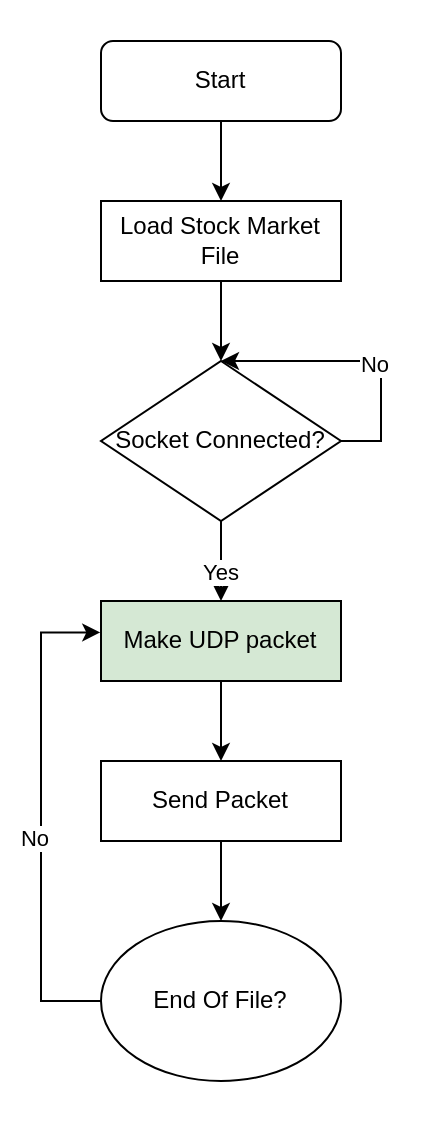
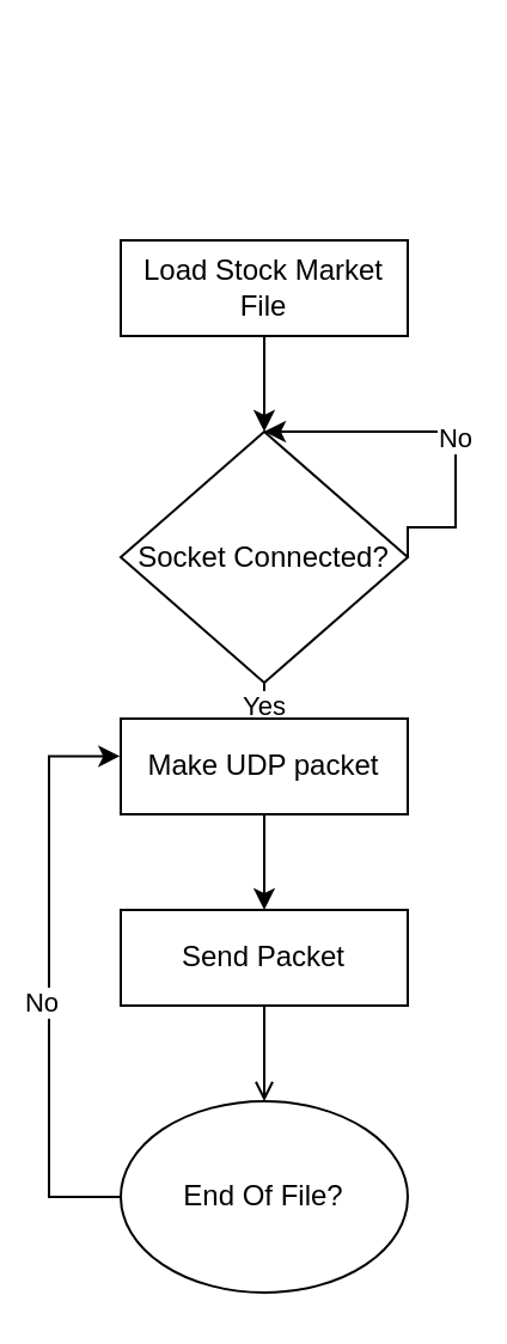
  <mxCell id="0" />
  <mxCell id="1" parent="0" />
- <mxCell id="2" style="edgeStyle=orthogonalEdgeStyle;rounded=0;orthogonalLoop=1;jettySize=auto;html=1;exitX=0.5;exitY=1;exitDx=0;exitDy=0;entryX=0.5;entryY=0;entryDx=0;entryDy=0;" edge="1" parent="1" source="3" target="5"><mxGeometry relative="1" as="geometry" /></mxCell>
- <mxCell id="3" value="Start" style="rounded=1;whiteSpace=wrap;html=1;fontSize=12;glass=0;strokeWidth=1;shadow=0;" parent="1" vertex="1"><mxGeometry x="50" y="20" width="120" height="40" as="geometry" /></mxCell>
  <mxCell id="4" style="edgeStyle=orthogonalEdgeStyle;rounded=0;orthogonalLoop=1;jettySize=auto;html=1;exitX=0.5;exitY=1;exitDx=0;exitDy=0;entryX=0.5;entryY=0;entryDx=0;entryDy=0;" edge="1" parent="1" source="5" target="8"><mxGeometry relative="1" as="geometry" /></mxCell>
  <mxCell id="5" value="&lt;span&gt;Load Stock Market File&lt;/span&gt;" style="rounded=0;whiteSpace=wrap;html=1;" vertex="1" parent="1"><mxGeometry x="50" y="100" width="120" height="40" as="geometry" /></mxCell>
  <mxCell id="6" style="edgeStyle=orthogonalEdgeStyle;rounded=0;orthogonalLoop=1;jettySize=auto;html=1;exitX=0.5;exitY=1;exitDx=0;exitDy=0;entryX=0.5;entryY=0;entryDx=0;entryDy=0;" edge="1" parent="1" source="8" target="10"><mxGeometry relative="1" as="geometry" /></mxCell>
  <mxCell id="7" value="Yes" style="edgeLabel;html=1;align=center;verticalAlign=middle;resizable=0;points=[];" vertex="1" connectable="0" parent="6"><mxGeometry x="0.244" y="-1" relative="1" as="geometry"><mxPoint as="offset" /></mxGeometry></mxCell>
- <mxCell id="8" value="Socket Connected?" style="rhombus;whiteSpace=wrap;html=1;" vertex="1" parent="1"><mxGeometry x="50" y="180" width="120" height="80" as="geometry" /></mxCell>
+ <mxCell id="8" value="Socket Connected?" style="rhombus;whiteSpace=wrap;html=1;" vertex="1" parent="1"><mxGeometry x="50" y="180" width="120" height="105" as="geometry" /></mxCell>
  <mxCell id="9" style="edgeStyle=orthogonalEdgeStyle;rounded=0;orthogonalLoop=1;jettySize=auto;html=1;exitX=0.5;exitY=1;exitDx=0;exitDy=0;entryX=0.5;entryY=0;entryDx=0;entryDy=0;" edge="1" parent="1" source="10" target="12"><mxGeometry relative="1" as="geometry" /></mxCell>
- <mxCell id="10" value="Make UDP packet" style="rounded=0;whiteSpace=wrap;html=1;fillColor=#d5e8d4;" vertex="1" parent="1"><mxGeometry x="50" y="300" width="120" height="40" as="geometry" /></mxCell>
- <mxCell id="11" style="edgeStyle=orthogonalEdgeStyle;rounded=0;orthogonalLoop=1;jettySize=auto;html=1;exitX=0.5;exitY=1;exitDx=0;exitDy=0;entryX=0.5;entryY=0;entryDx=0;entryDy=0;" edge="1" parent="1" source="12" target="15"><mxGeometry relative="1" as="geometry" /></mxCell>
+ <mxCell id="10" value="Make UDP packet" style="rounded=0;whiteSpace=wrap;html=1;" vertex="1" parent="1"><mxGeometry x="50" y="300" width="120" height="40" as="geometry" /></mxCell>
+ <mxCell id="11" style="edgeStyle=orthogonalEdgeStyle;rounded=0;orthogonalLoop=1;jettySize=auto;html=1;exitX=0.5;exitY=1;exitDx=0;exitDy=0;entryX=0.5;entryY=0;entryDx=0;entryDy=0;endArrow=open;" edge="1" parent="1" source="12" target="15"><mxGeometry relative="1" as="geometry" /></mxCell>
  <mxCell id="12" value="Send Packet" style="rounded=0;whiteSpace=wrap;html=1;" vertex="1" parent="1"><mxGeometry x="50" y="380" width="120" height="40" as="geometry" /></mxCell>
  <mxCell id="13" style="edgeStyle=orthogonalEdgeStyle;rounded=0;orthogonalLoop=1;jettySize=auto;html=1;exitX=0;exitY=0.5;exitDx=0;exitDy=0;entryX=-0.003;entryY=0.393;entryDx=0;entryDy=0;entryPerimeter=0;" edge="1" parent="1" source="15" target="10"><mxGeometry relative="1" as="geometry"><Array as="points"><mxPoint x="20" y="500" /><mxPoint x="20" y="316" /></Array></mxGeometry></mxCell>
  <mxCell id="14" value="No" style="edgeLabel;html=1;align=center;verticalAlign=middle;resizable=0;points=[];" vertex="1" connectable="0" parent="13"><mxGeometry x="-0.082" y="4" relative="1" as="geometry"><mxPoint as="offset" /></mxGeometry></mxCell>
  <mxCell id="15" value="End Of File?" style="ellipse;whiteSpace=wrap;html=1;" vertex="1" parent="1"><mxGeometry x="50" y="460" width="120" height="80" as="geometry" /></mxCell>
  <mxCell id="16" style="edgeStyle=orthogonalEdgeStyle;rounded=0;orthogonalLoop=1;jettySize=auto;html=1;exitX=1;exitY=0.5;exitDx=0;exitDy=0;entryX=0.5;entryY=0;entryDx=0;entryDy=0;" edge="1" parent="1" source="8" target="8"><mxGeometry relative="1" as="geometry"><Array as="points"><mxPoint x="190" y="220" /><mxPoint x="190" y="180" /></Array></mxGeometry></mxCell>
  <mxCell id="17" value="No" style="edgeLabel;html=1;align=center;verticalAlign=middle;resizable=0;points=[];" vertex="1" connectable="0" parent="16"><mxGeometry x="-0.079" y="1" relative="1" as="geometry"><mxPoint as="offset" /></mxGeometry></mxCell>
